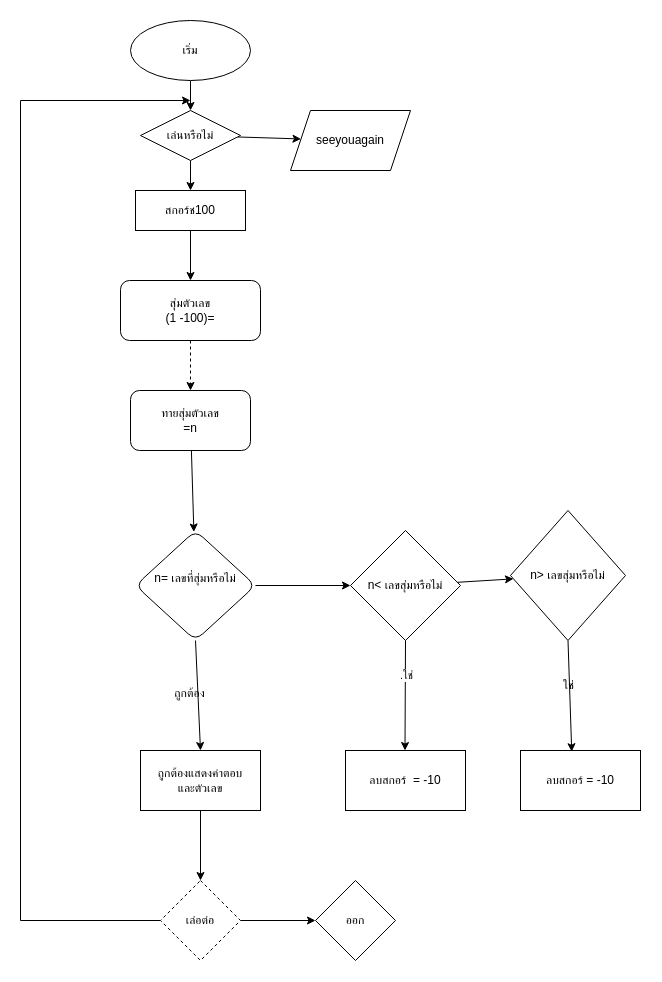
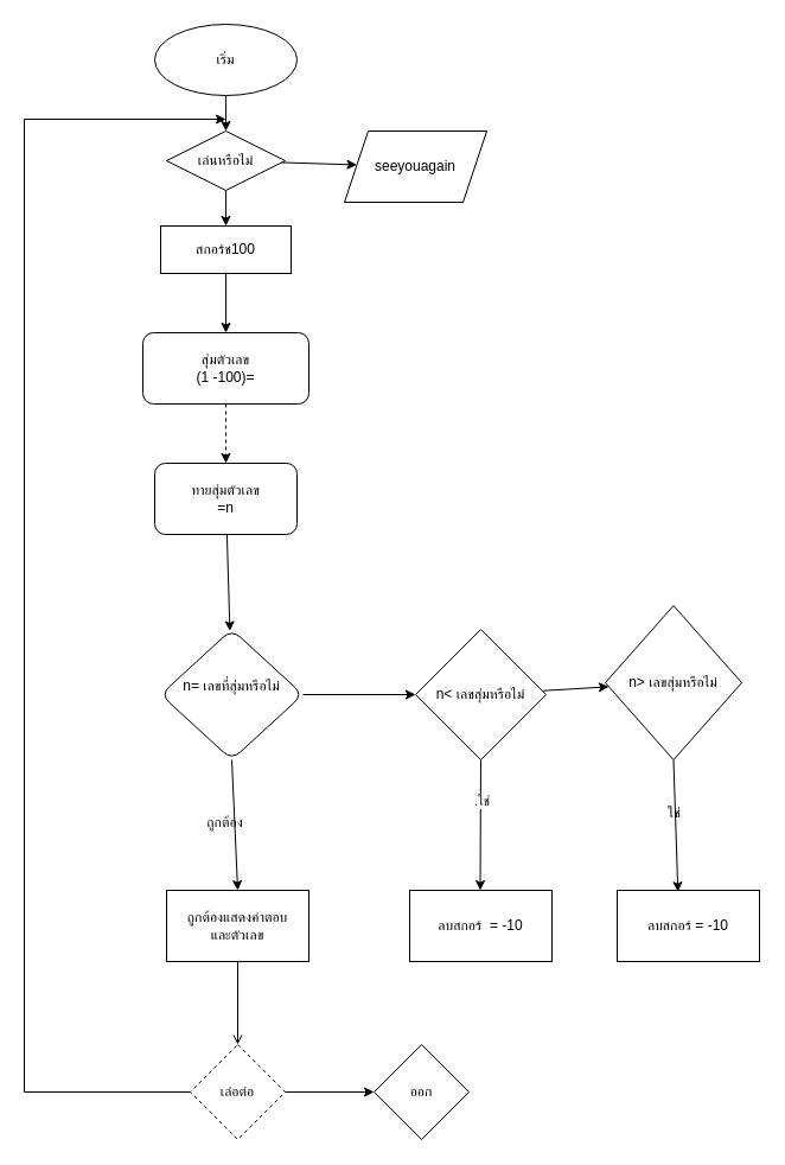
  <mxCell id="0" />
  <mxCell id="1" parent="0" />
  <mxCell id="2" value="" style="edgeStyle=none;html=1;" edge="1" parent="1" source="3" target="10"><mxGeometry relative="1" as="geometry" /></mxCell>
  <mxCell id="3" value="เริ่ม" style="ellipse;whiteSpace=wrap;html=1;" vertex="1" parent="1"><mxGeometry x="130" y="20" width="120" height="60" as="geometry" /></mxCell>
  <mxCell id="4" value="" style="edgeStyle=none;html=1;dashed=1;" edge="1" parent="1" source="5" target="7"><mxGeometry relative="1" as="geometry" /></mxCell>
  <mxCell id="5" value="สุ่มตัวเลข&lt;div&gt;(1 -100)=&lt;/div&gt;" style="rounded=1;whiteSpace=wrap;html=1;" vertex="1" parent="1"><mxGeometry x="120" y="280" width="140" height="60" as="geometry" /></mxCell>
  <mxCell id="6" value="" style="edgeStyle=none;html=1;" edge="1" parent="1" source="7" target="13"><mxGeometry relative="1" as="geometry" /></mxCell>
  <mxCell id="7" value="ทายสุ่มตัวเลข&lt;div&gt;=n&lt;/div&gt;" style="rounded=1;whiteSpace=wrap;html=1;" vertex="1" parent="1"><mxGeometry x="130" y="390" width="120" height="60" as="geometry" /></mxCell>
  <mxCell id="8" value="" style="edgeStyle=none;html=1;" edge="1" parent="1" source="10" target="11"><mxGeometry relative="1" as="geometry" /></mxCell>
  <mxCell id="9" value="" style="edgeStyle=none;html=1;" edge="1" parent="1" source="10" target="15"><mxGeometry relative="1" as="geometry" /></mxCell>
  <mxCell id="10" value="เล่นหรือไม่" style="rhombus;whiteSpace=wrap;html=1;" vertex="1" parent="1"><mxGeometry x="140" y="110" width="100" height="50" as="geometry" /></mxCell>
  <mxCell id="11" value="seeyouagain" style="shape=parallelogram;perimeter=parallelogramPerimeter;whiteSpace=wrap;html=1;fixedSize=1;" vertex="1" parent="1"><mxGeometry x="290" y="110" width="120" height="60" as="geometry" /></mxCell>
  <mxCell id="12" style="edgeStyle=none;html=1;exitX=0.5;exitY=1;exitDx=0;exitDy=0;entryX=0.5;entryY=0;entryDx=0;entryDy=0;" edge="1" parent="1" source="13" target="27"><mxGeometry relative="1" as="geometry"><Array as="points" /></mxGeometry></mxCell>
  <mxCell id="13" value="n= เลขที่สุ่มหรือไม่&lt;div&gt;&lt;br&gt;&lt;/div&gt;" style="rhombus;whiteSpace=wrap;html=1;rounded=1;" vertex="1" parent="1"><mxGeometry x="135" y="530" width="120" height="110" as="geometry" /></mxCell>
  <mxCell id="14" value="" style="edgeStyle=none;html=1;" edge="1" parent="1" source="15" target="5"><mxGeometry relative="1" as="geometry" /></mxCell>
  <mxCell id="15" value="สกอร์ช100" style="whiteSpace=wrap;html=1;" vertex="1" parent="1"><mxGeometry x="135" y="190" width="110" height="40" as="geometry" /></mxCell>
  <mxCell id="16" value="" style="edgeStyle=none;html=1;exitX=0.5;exitY=1;exitDx=0;exitDy=0;" edge="1" parent="1" source="19"><mxGeometry relative="1" as="geometry"><mxPoint x="404.5" y="650" as="sourcePoint" /><mxPoint x="404.5" y="750" as="targetPoint" /></mxGeometry></mxCell>
  <mxCell id="17" value=".ใช่" style="edgeLabel;html=1;align=center;verticalAlign=middle;resizable=0;points=[];" vertex="1" connectable="0" parent="16"><mxGeometry x="-0.236" y="5" relative="1" as="geometry"><mxPoint x="-4" y="-8" as="offset" /></mxGeometry></mxCell>
  <mxCell id="18" value="" style="edgeStyle=none;html=1;" edge="1" parent="1" source="19" target="23"><mxGeometry relative="1" as="geometry" /></mxCell>
  <mxCell id="19" value="n&amp;lt; เลขสุ่มหรือไม่" style="rhombus;whiteSpace=wrap;html=1;" vertex="1" parent="1"><mxGeometry x="350" y="530" width="110" height="110" as="geometry" /></mxCell>
  <mxCell id="20" value="" style="edgeStyle=none;html=1;rounded=0;curved=0;exitX=1;exitY=0.5;exitDx=0;exitDy=0;" edge="1" parent="1" source="13" target="19"><mxGeometry relative="1" as="geometry"><mxPoint x="250" y="575" as="sourcePoint" /><mxPoint x="335" y="583.5" as="targetPoint" /><Array as="points" /></mxGeometry></mxCell>
  <mxCell id="21" value="ลบสกอร์&amp;nbsp; = -10" style="whiteSpace=wrap;html=1;" vertex="1" parent="1"><mxGeometry x="345" y="750" width="120" height="60" as="geometry" /></mxCell>
  <mxCell id="22" style="edgeStyle=none;html=1;exitX=0.5;exitY=1;exitDx=0;exitDy=0;entryX=0.427;entryY=0.02;entryDx=0;entryDy=0;entryPerimeter=0;" edge="1" parent="1" source="23" target="24"><mxGeometry relative="1" as="geometry" /></mxCell>
  <mxCell id="23" value="n&amp;gt; เลขสุ่มหรือไม่" style="rhombus;whiteSpace=wrap;html=1;" vertex="1" parent="1"><mxGeometry x="510" y="510" width="115" height="130" as="geometry" /></mxCell>
  <mxCell id="24" value="ลบสกอร์ = -10" style="whiteSpace=wrap;html=1;" vertex="1" parent="1"><mxGeometry x="520" y="750" width="120" height="60" as="geometry" /></mxCell>
  <mxCell id="25" value="ใช่" style="text;html=1;align=center;verticalAlign=middle;resizable=0;points=[];autosize=1;strokeColor=none;fillColor=none;" vertex="1" parent="1"><mxGeometry x="547.5" y="670" width="40" height="30" as="geometry" /></mxCell>
- <mxCell id="26" value="" style="edgeStyle=none;html=1;" edge="1" parent="1" source="27" target="31"><mxGeometry relative="1" as="geometry" /></mxCell>
+ <mxCell id="26" value="" style="edgeStyle=none;html=1;endArrow=open;" edge="1" parent="1" source="27" target="31"><mxGeometry relative="1" as="geometry" /></mxCell>
  <mxCell id="27" value="ถูกต้องแสดงคำตอบ&lt;div&gt;และตัวเลข&lt;/div&gt;" style="rounded=0;whiteSpace=wrap;html=1;" vertex="1" parent="1"><mxGeometry x="140" y="750" width="120" height="60" as="geometry" /></mxCell>
  <mxCell id="28" value="ถูกต้อง" style="text;html=1;align=center;verticalAlign=middle;resizable=0;points=[];autosize=1;strokeColor=none;fillColor=none;" vertex="1" parent="1"><mxGeometry x="159" y="678" width="60" height="30" as="geometry" /></mxCell>
  <mxCell id="29" value="" style="edgeStyle=none;html=1;" edge="1" parent="1" source="31" target="32"><mxGeometry relative="1" as="geometry" /></mxCell>
  <mxCell id="30" style="edgeStyle=orthogonalEdgeStyle;html=1;rounded=0;exitX=0;exitY=0.5;exitDx=0;exitDy=0;" edge="1" parent="1" source="31"><mxGeometry relative="1" as="geometry"><mxPoint x="190" y="100" as="targetPoint" /><mxPoint x="140" y="910" as="sourcePoint" /><Array as="points"><mxPoint x="20" y="920" /><mxPoint x="20" y="100" /></Array></mxGeometry></mxCell>
  <mxCell id="31" value="เล่อต่อ" style="rhombus;whiteSpace=wrap;html=1;rounded=0;dashed=1;" vertex="1" parent="1"><mxGeometry x="160" y="880" width="80" height="80" as="geometry" /></mxCell>
  <mxCell id="32" value="ออก" style="rhombus;whiteSpace=wrap;html=1;rounded=0;" vertex="1" parent="1"><mxGeometry x="315" y="880" width="80" height="80" as="geometry" /></mxCell>
